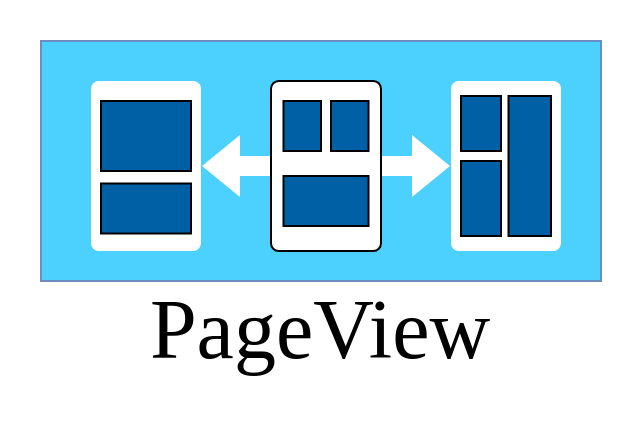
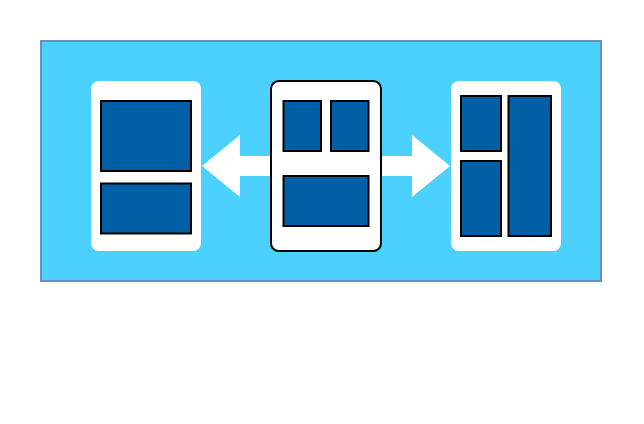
  <mxCell id="0" />
  <mxCell id="1" parent="0" />
  <mxCell id="2" value="" style="rounded=0;whiteSpace=wrap;html=1;fillColor=#4cd1fe;strokeColor=#6c8ebf;" parent="1" vertex="1"><mxGeometry x="20" y="20" width="280" height="120" as="geometry" /></mxCell>
- <mxCell id="3" value="&lt;font style=&quot;font-size: 42px&quot; face=&quot;Verdana&quot;&gt;PageView&lt;/font&gt;" style="text;html=1;strokeColor=none;fillColor=none;align=center;verticalAlign=middle;whiteSpace=wrap;rounded=0;" parent="1" vertex="1"><mxGeometry x="20" y="140" width="280" height="50" as="geometry" /></mxCell>
  <mxCell id="4" value="" style="group;container=1;" vertex="1" connectable="0" parent="1"><mxGeometry x="225" y="40" width="55" height="85" as="geometry" /></mxCell>
  <mxCell id="5" value="" style="rounded=1;whiteSpace=wrap;html=1;fillColor=#FFFFFF;strokeColor=none;arcSize=7;" vertex="1" parent="4"><mxGeometry width="55" height="85" as="geometry" /></mxCell>
  <mxCell id="6" value="" style="rounded=0;whiteSpace=wrap;html=1;fillColor=#0060A5;strokeColor=#000000;" vertex="1" parent="4"><mxGeometry x="5" y="40" width="20" height="37.5" as="geometry" /></mxCell>
  <mxCell id="7" value="" style="rounded=0;whiteSpace=wrap;html=1;fillColor=#0060A5;strokeColor=#000000;" vertex="1" parent="4"><mxGeometry x="5" y="7.5" width="20" height="27.5" as="geometry" /></mxCell>
  <mxCell id="8" value="" style="rounded=0;whiteSpace=wrap;html=1;fillColor=#0060A5;strokeColor=#000000;" vertex="1" parent="4"><mxGeometry x="28.75" y="7.5" width="21.25" height="70" as="geometry" /></mxCell>
  <mxCell id="9" value="" style="group" vertex="1" connectable="0" parent="1"><mxGeometry x="135" y="40" width="55" height="85" as="geometry" /></mxCell>
  <mxCell id="10" value="" style="rounded=1;whiteSpace=wrap;html=1;fillColor=#FFFFFF;strokeColor=#000000;arcSize=7;" parent="9" vertex="1"><mxGeometry width="55" height="85" as="geometry" /></mxCell>
  <mxCell id="11" value="" style="rounded=0;whiteSpace=wrap;html=1;fillColor=#0060A5;strokeColor=#000000;" vertex="1" parent="9"><mxGeometry x="6.25" y="47.5" width="42.5" height="25" as="geometry" /></mxCell>
  <mxCell id="12" value="" style="rounded=0;whiteSpace=wrap;html=1;fillColor=#0060A5;strokeColor=#000000;" vertex="1" parent="9"><mxGeometry x="6.25" y="10" width="18.75" height="25" as="geometry" /></mxCell>
  <mxCell id="13" value="" style="rounded=0;whiteSpace=wrap;html=1;fillColor=#0060A5;strokeColor=#000000;" vertex="1" parent="9"><mxGeometry x="30" y="10" width="18.75" height="25" as="geometry" /></mxCell>
  <mxCell id="14" value="" style="group;strokeColor=none;container=1;" vertex="1" connectable="0" parent="1"><mxGeometry x="45" y="40" width="55" height="85" as="geometry" /></mxCell>
  <mxCell id="15" value="" style="rounded=1;whiteSpace=wrap;html=1;fillColor=#FFFFFF;strokeColor=none;arcSize=7;" vertex="1" parent="14"><mxGeometry width="55" height="85" as="geometry" /></mxCell>
  <mxCell id="16" value="" style="rounded=0;whiteSpace=wrap;html=1;fillColor=#0060A5;strokeColor=#000000;" vertex="1" parent="14"><mxGeometry x="5" y="10" width="45" height="35" as="geometry" /></mxCell>
  <mxCell id="17" value="" style="rounded=0;whiteSpace=wrap;html=1;fillColor=#0060A5;strokeColor=#000000;" vertex="1" parent="14"><mxGeometry x="5" y="51.25" width="45" height="25" as="geometry" /></mxCell>
  <mxCell id="18" style="edgeStyle=orthogonalEdgeStyle;rounded=0;orthogonalLoop=1;jettySize=auto;html=1;entryX=1;entryY=0.5;entryDx=0;entryDy=0;shape=flexArrow;fillColor=#ffffff;strokeColor=none;" edge="1" parent="1" source="10" target="15"><mxGeometry relative="1" as="geometry" /></mxCell>
  <mxCell id="19" style="edgeStyle=orthogonalEdgeStyle;shape=flexArrow;rounded=0;orthogonalLoop=1;jettySize=auto;html=1;entryX=0;entryY=0.5;entryDx=0;entryDy=0;fillColor=#ffffff;strokeColor=none;" edge="1" parent="1" source="10" target="5"><mxGeometry relative="1" as="geometry" /></mxCell>
